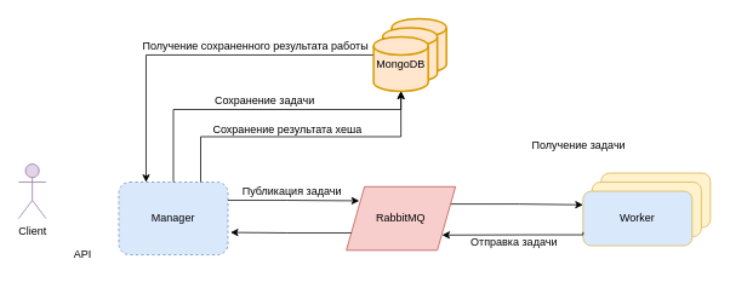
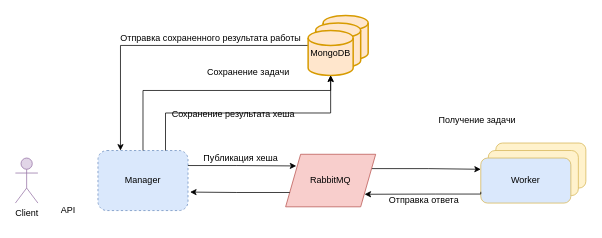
  <mxCell id="0" />
  <mxCell id="1" parent="0" />
- <mxCell id="2" value="Client" style="shape=umlActor;verticalLabelPosition=bottom;verticalAlign=top;html=1;outlineConnect=0;fillColor=#e1d5e7;strokeColor=#9673a6;" vertex="1" parent="1"><mxGeometry x="20" y="180" width="30" height="60" as="geometry" /></mxCell>
+ <mxCell id="2" value="Client" style="shape=umlActor;verticalLabelPosition=bottom;verticalAlign=top;html=1;outlineConnect=0;fillColor=#e1d5e7;strokeColor=#9673a6;" vertex="1" parent="1"><mxGeometry x="20" y="210" width="30" height="60" as="geometry" /></mxCell>
  <mxCell id="3" value="Manager" style="rounded=1;whiteSpace=wrap;html=1;fillColor=#dae8fc;strokeColor=#6c8ebf;dashed=1;" vertex="1" parent="1"><mxGeometry x="130" y="200" width="120" height="80" as="geometry" /></mxCell>
  <mxCell id="4" value="" style="strokeWidth=2;html=1;shape=mxgraph.flowchart.database;whiteSpace=wrap;fillColor=#ffe6cc;strokeColor=#d79b00;" vertex="1" parent="1"><mxGeometry x="430" y="20" width="60" height="60" as="geometry" /></mxCell>
  <mxCell id="5" style="edgeStyle=orthogonalEdgeStyle;rounded=0;orthogonalLoop=1;jettySize=auto;html=1;entryX=0.25;entryY=0;entryDx=0;entryDy=0;" edge="1" parent="1" source="6" target="3"><mxGeometry relative="1" as="geometry" /></mxCell>
  <mxCell id="6" value="" style="strokeWidth=2;html=1;shape=mxgraph.flowchart.database;whiteSpace=wrap;fillColor=#ffe6cc;strokeColor=#d79b00;" vertex="1" parent="1"><mxGeometry x="420" y="30" width="60" height="60" as="geometry" /></mxCell>
  <mxCell id="7" value="MongoDB" style="strokeWidth=2;html=1;shape=mxgraph.flowchart.database;whiteSpace=wrap;fillColor=#ffe6cc;strokeColor=#d79b00;" vertex="1" parent="1"><mxGeometry x="410" y="40" width="60" height="60" as="geometry" /></mxCell>
  <mxCell id="8" value="" style="rounded=1;whiteSpace=wrap;html=1;fillColor=#fff2cc;strokeColor=#d6b656;" vertex="1" parent="1"><mxGeometry x="660" y="190" width="120" height="60" as="geometry" /></mxCell>
  <mxCell id="9" value="" style="rounded=1;whiteSpace=wrap;html=1;fillColor=#fff2cc;strokeColor=#d6b656;" vertex="1" parent="1"><mxGeometry x="650" y="200" width="120" height="60" as="geometry" /></mxCell>
  <mxCell id="10" value="Worker" style="rounded=1;whiteSpace=wrap;html=1;fillColor=#dae8fc;strokeColor=#d6b656;" vertex="1" parent="1"><mxGeometry x="640" y="210" width="120" height="60" as="geometry" /></mxCell>
  <mxCell id="11" style="edgeStyle=orthogonalEdgeStyle;rounded=0;orthogonalLoop=1;jettySize=auto;html=1;exitX=1;exitY=0.25;exitDx=0;exitDy=0;entryX=0;entryY=0.25;entryDx=0;entryDy=0;" edge="1" parent="1" source="12" target="10"><mxGeometry relative="1" as="geometry" /></mxCell>
  <mxCell id="12" value="RabbitMQ" style="shape=parallelogram;perimeter=parallelogramPerimeter;whiteSpace=wrap;html=1;fixedSize=1;fillColor=#f8cecc;strokeColor=#b85450;" vertex="1" parent="1"><mxGeometry x="380" y="205" width="120" height="70" as="geometry" /></mxCell>
  <mxCell id="13" style="edgeStyle=orthogonalEdgeStyle;rounded=0;orthogonalLoop=1;jettySize=auto;html=1;entryX=0.5;entryY=1;entryDx=0;entryDy=0;entryPerimeter=0;" edge="1" parent="1" source="3" target="7"><mxGeometry relative="1" as="geometry"><Array as="points"><mxPoint x="190" y="120" /><mxPoint x="440" y="120" /></Array></mxGeometry></mxCell>
  <mxCell id="14" style="edgeStyle=orthogonalEdgeStyle;rounded=0;orthogonalLoop=1;jettySize=auto;html=1;exitX=1;exitY=0.25;exitDx=0;exitDy=0;entryX=0.118;entryY=0.222;entryDx=0;entryDy=0;entryPerimeter=0;" edge="1" parent="1" source="3" target="12"><mxGeometry relative="1" as="geometry" /></mxCell>
  <mxCell id="15" style="edgeStyle=orthogonalEdgeStyle;rounded=0;orthogonalLoop=1;jettySize=auto;html=1;exitX=0;exitY=0.75;exitDx=0;exitDy=0;entryX=1.023;entryY=0.692;entryDx=0;entryDy=0;entryPerimeter=0;" edge="1" parent="1" source="12" target="3"><mxGeometry relative="1" as="geometry" /></mxCell>
  <mxCell id="16" style="edgeStyle=orthogonalEdgeStyle;rounded=0;orthogonalLoop=1;jettySize=auto;html=1;exitX=0;exitY=0.75;exitDx=0;exitDy=0;entryX=0.877;entryY=0.761;entryDx=0;entryDy=0;entryPerimeter=0;" edge="1" parent="1" source="10" target="12"><mxGeometry relative="1" as="geometry"><Array as="points"><mxPoint x="640" y="258" /><mxPoint x="580" y="258" /></Array></mxGeometry></mxCell>
- <mxCell id="17" value="Публикация задачи" style="text;html=1;align=center;verticalAlign=middle;resizable=0;points=[];autosize=1;strokeColor=none;fillColor=none;" vertex="1" parent="1"><mxGeometry x="250" y="195" width="140" height="30" as="geometry" /></mxCell>
+ <mxCell id="17" value="Публикация хеша" style="text;html=1;align=center;verticalAlign=middle;resizable=0;points=[];autosize=1;strokeColor=none;fillColor=none;" vertex="1" parent="1"><mxGeometry x="250" y="195" width="140" height="30" as="geometry" /></mxCell>
  <mxCell id="18" value="Получение задачи" style="text;html=1;align=center;verticalAlign=middle;resizable=0;points=[];autosize=1;strokeColor=none;fillColor=none;" vertex="1" parent="1"><mxGeometry x="570" y="145" width="130" height="30" as="geometry" /></mxCell>
- <mxCell id="19" value="Отправка задачи" style="text;html=1;align=center;verticalAlign=middle;resizable=0;points=[];autosize=1;strokeColor=none;fillColor=none;" vertex="1" parent="1"><mxGeometry x="504" y="252" width="120" height="30" as="geometry" /></mxCell>
- <mxCell id="20" value="Сохранение задачи" style="text;html=1;align=center;verticalAlign=middle;resizable=0;points=[];autosize=1;strokeColor=none;fillColor=none;" vertex="1" parent="1"><mxGeometry x="220" y="96" width="140" height="30" as="geometry" /></mxCell>
+ <mxCell id="19" value="Отправка ответа" style="text;html=1;align=center;verticalAlign=middle;resizable=0;points=[];autosize=1;strokeColor=none;fillColor=none;" vertex="1" parent="1"><mxGeometry x="504" y="252" width="120" height="30" as="geometry" /></mxCell>
+ <mxCell id="20" value="Сохранение задачи" style="text;html=1;align=center;verticalAlign=middle;resizable=0;points=[];autosize=1;strokeColor=none;fillColor=none;" vertex="1" parent="1"><mxGeometry x="260" y="81" width="140" height="30" as="geometry" /></mxCell>
  <mxCell id="21" style="edgeStyle=orthogonalEdgeStyle;rounded=0;orthogonalLoop=1;jettySize=auto;html=1;exitX=0.75;exitY=0;exitDx=0;exitDy=0;entryX=0.5;entryY=1;entryDx=0;entryDy=0;entryPerimeter=0;" edge="1" parent="1" source="3" target="7"><mxGeometry relative="1" as="geometry" /></mxCell>
- <mxCell id="22" value="Сохранение результата хеша" style="text;html=1;align=center;verticalAlign=middle;resizable=0;points=[];autosize=1;strokeColor=none;fillColor=none;" vertex="1" parent="1"><mxGeometry x="220" y="127" width="190" height="30" as="geometry" /></mxCell>
- <mxCell id="23" value="Получение сохраненного результата работы" style="text;html=1;align=center;verticalAlign=middle;resizable=0;points=[];autosize=1;strokeColor=none;fillColor=none;" vertex="1" parent="1"><mxGeometry x="140" y="35" width="280" height="30" as="geometry" /></mxCell>
+ <mxCell id="22" value="Сохранение результата хеша" style="text;html=1;align=center;verticalAlign=middle;resizable=0;points=[];autosize=1;strokeColor=none;fillColor=none;" vertex="1" parent="1"><mxGeometry x="215" y="137" width="190" height="30" as="geometry" /></mxCell>
+ <mxCell id="23" value="Отправка сохраненного результата работы" style="text;html=1;align=center;verticalAlign=middle;resizable=0;points=[];autosize=1;strokeColor=none;fillColor=none;" vertex="1" parent="1"><mxGeometry x="140" y="35" width="280" height="30" as="geometry" /></mxCell>
  <mxCell id="24" value="API" style="text;html=1;align=center;verticalAlign=middle;resizable=0;points=[];autosize=1;strokeColor=none;fillColor=none;" vertex="1" parent="1"><mxGeometry x="70" y="265" width="40" height="30" as="geometry" /></mxCell>
